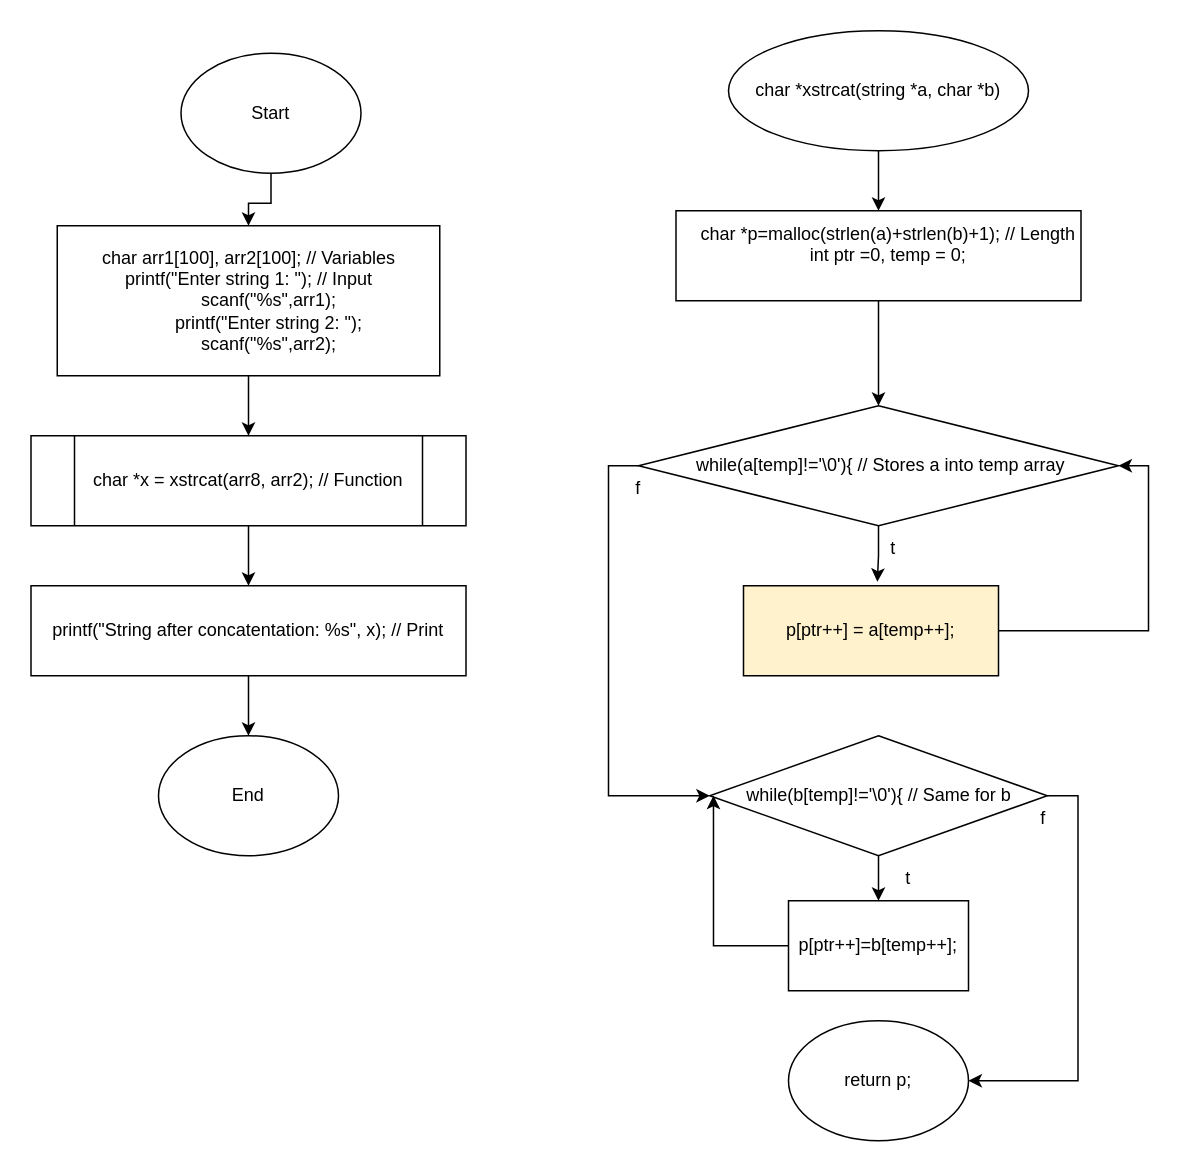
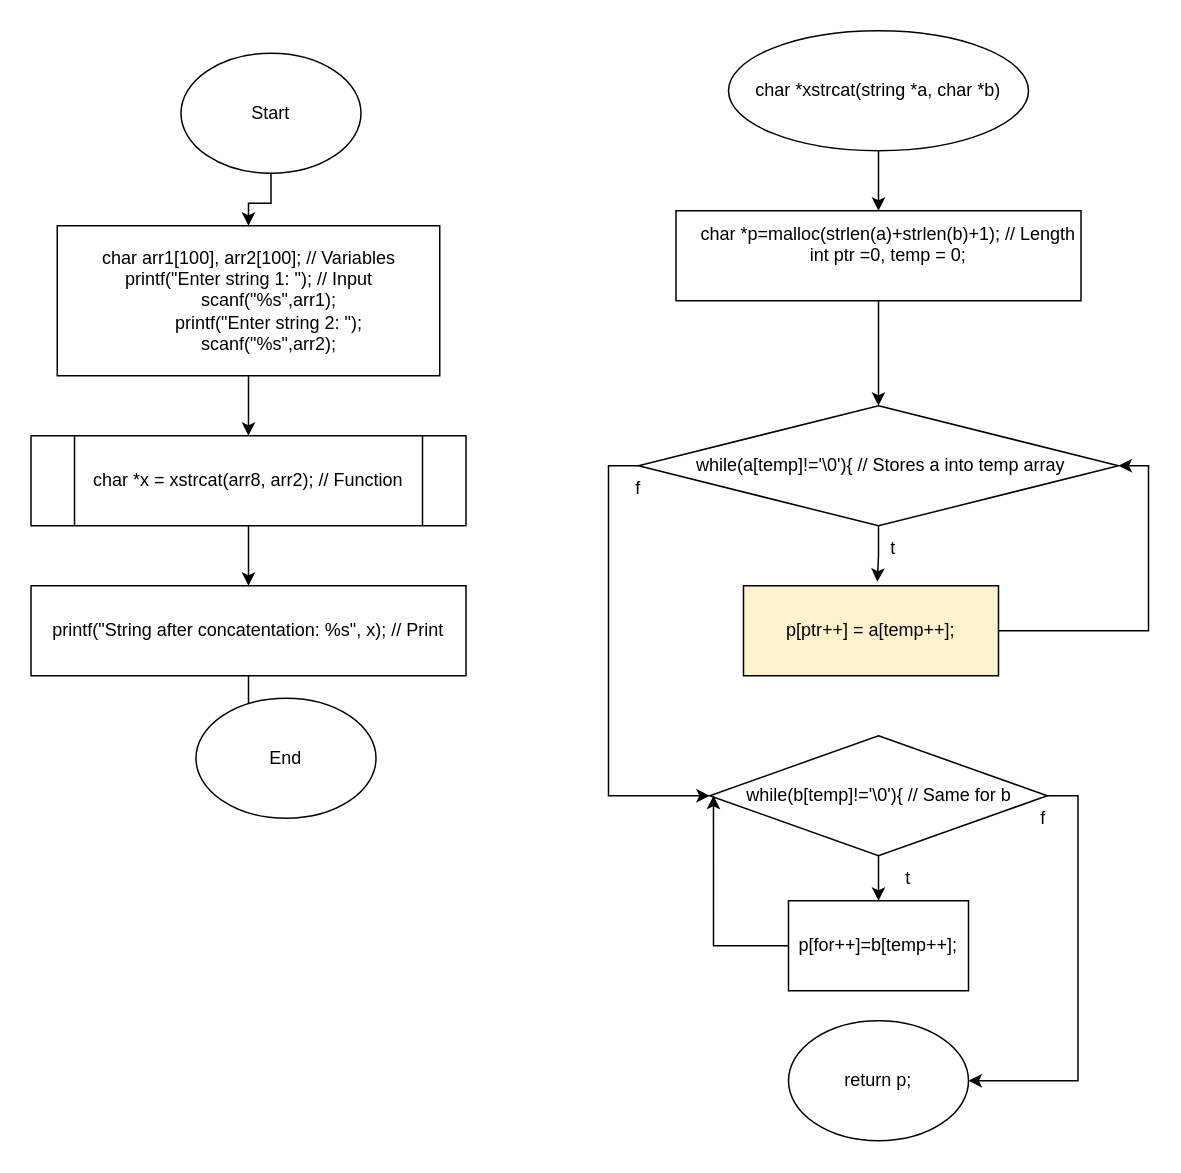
  <mxCell id="0" />
  <mxCell id="1" parent="0" />
  <mxCell id="2" style="edgeStyle=orthogonalEdgeStyle;rounded=0;orthogonalLoop=1;jettySize=auto;html=1;entryX=0.5;entryY=0;entryDx=0;entryDy=0;" edge="1" parent="1" source="3" target="5"><mxGeometry relative="1" as="geometry" /></mxCell>
  <mxCell id="3" value="Start" style="ellipse;whiteSpace=wrap;html=1;" vertex="1" parent="1"><mxGeometry x="120" y="35" width="120" height="80" as="geometry" /></mxCell>
  <mxCell id="4" style="edgeStyle=orthogonalEdgeStyle;rounded=0;orthogonalLoop=1;jettySize=auto;html=1;entryX=0.5;entryY=0;entryDx=0;entryDy=0;" edge="1" parent="1" source="5" target="7"><mxGeometry relative="1" as="geometry" /></mxCell>
  <mxCell id="5" value="char arr1[100], arr2[100]; // Variables&lt;br&gt;&lt;div&gt;printf(&quot;Enter string 1: &quot;); // Input&lt;/div&gt;&lt;div&gt;&amp;nbsp; &amp;nbsp; &amp;nbsp; &amp;nbsp; scanf(&quot;%s&quot;,arr1);&lt;/div&gt;&lt;div&gt;&amp;nbsp; &amp;nbsp; &amp;nbsp; &amp;nbsp; printf(&quot;Enter string 2: &quot;);&lt;/div&gt;&lt;div&gt;&amp;nbsp; &amp;nbsp; &amp;nbsp; &amp;nbsp; scanf(&quot;%s&quot;,arr2);&lt;/div&gt;" style="rounded=0;whiteSpace=wrap;html=1;" vertex="1" parent="1"><mxGeometry x="37.5" y="150" width="255" height="100" as="geometry" /></mxCell>
  <mxCell id="6" style="edgeStyle=orthogonalEdgeStyle;rounded=0;orthogonalLoop=1;jettySize=auto;html=1;entryX=0.5;entryY=0;entryDx=0;entryDy=0;" edge="1" parent="1" source="7" target="9"><mxGeometry relative="1" as="geometry" /></mxCell>
  <mxCell id="7" value="char *x = xstrcat(arr8, arr2); // Function" style="shape=process;whiteSpace=wrap;html=1;backgroundOutline=1;" vertex="1" parent="1"><mxGeometry x="20" y="290" width="290" height="60" as="geometry" /></mxCell>
  <mxCell id="8" style="edgeStyle=orthogonalEdgeStyle;rounded=0;orthogonalLoop=1;jettySize=auto;html=1;entryX=0.5;entryY=0;entryDx=0;entryDy=0;" edge="1" parent="1" source="9" target="10"><mxGeometry relative="1" as="geometry" /></mxCell>
  <mxCell id="9" value="printf(&quot;String after concatentation: %s&quot;, x); // Print" style="rounded=0;whiteSpace=wrap;html=1;" vertex="1" parent="1"><mxGeometry x="20" y="390" width="290" height="60" as="geometry" /></mxCell>
- <mxCell id="10" value="End" style="ellipse;whiteSpace=wrap;html=1;" vertex="1" parent="1"><mxGeometry x="105" y="490" width="120" height="80" as="geometry" /></mxCell>
+ <mxCell id="10" value="End" style="ellipse;whiteSpace=wrap;html=1;" vertex="1" parent="1"><mxGeometry x="130" y="465" width="120" height="80" as="geometry" /></mxCell>
  <mxCell id="11" style="edgeStyle=orthogonalEdgeStyle;rounded=0;orthogonalLoop=1;jettySize=auto;html=1;entryX=0.5;entryY=0;entryDx=0;entryDy=0;" edge="1" parent="1" source="12" target="14"><mxGeometry relative="1" as="geometry" /></mxCell>
  <mxCell id="12" value="char *xstrcat(string *a, char *b)" style="ellipse;whiteSpace=wrap;html=1;" vertex="1" parent="1"><mxGeometry x="485" y="20" width="200" height="80" as="geometry" /></mxCell>
  <mxCell id="13" style="edgeStyle=orthogonalEdgeStyle;rounded=0;orthogonalLoop=1;jettySize=auto;html=1;entryX=0.5;entryY=0;entryDx=0;entryDy=0;" edge="1" parent="1" source="14" target="17"><mxGeometry relative="1" as="geometry" /></mxCell>
  <mxCell id="14" value="&lt;div&gt;&amp;nbsp; &amp;nbsp; char *p=malloc(strlen(a)+strlen(b)+1); // Length&lt;/div&gt;&lt;div&gt;&amp;nbsp; &amp;nbsp; int ptr =0, temp = 0;&lt;/div&gt;&lt;div&gt;&lt;br&gt;&lt;/div&gt;" style="rounded=0;whiteSpace=wrap;html=1;" vertex="1" parent="1"><mxGeometry x="450" y="140" width="270" height="60" as="geometry" /></mxCell>
  <mxCell id="15" style="edgeStyle=orthogonalEdgeStyle;rounded=0;orthogonalLoop=1;jettySize=auto;html=1;entryX=0.525;entryY=-0.044;entryDx=0;entryDy=0;entryPerimeter=0;" edge="1" parent="1" source="17" target="19"><mxGeometry relative="1" as="geometry"><mxPoint x="585" y="380" as="targetPoint" /></mxGeometry></mxCell>
  <mxCell id="16" style="edgeStyle=orthogonalEdgeStyle;rounded=0;orthogonalLoop=1;jettySize=auto;html=1;exitX=0;exitY=0.5;exitDx=0;exitDy=0;entryX=0;entryY=0.5;entryDx=0;entryDy=0;" edge="1" parent="1" source="17" target="22"><mxGeometry relative="1" as="geometry" /></mxCell>
  <mxCell id="17" value="&amp;nbsp;while(a[temp]!='\0'){ // Stores a into temp array" style="rhombus;whiteSpace=wrap;html=1;" vertex="1" parent="1"><mxGeometry x="425" y="270" width="320" height="80" as="geometry" /></mxCell>
  <mxCell id="18" style="edgeStyle=orthogonalEdgeStyle;rounded=0;orthogonalLoop=1;jettySize=auto;html=1;entryX=1;entryY=0.5;entryDx=0;entryDy=0;" edge="1" parent="1" source="19" target="17"><mxGeometry relative="1" as="geometry"><Array as="points"><mxPoint x="765" y="420" /><mxPoint x="765" y="310" /></Array></mxGeometry></mxCell>
  <mxCell id="19" value="p[ptr++] = a[temp++];" style="rounded=0;whiteSpace=wrap;html=1;fillColor=#fff2cc;" vertex="1" parent="1"><mxGeometry x="495" y="390" width="170" height="60" as="geometry" /></mxCell>
  <mxCell id="20" style="edgeStyle=orthogonalEdgeStyle;rounded=0;orthogonalLoop=1;jettySize=auto;html=1;entryX=0.5;entryY=0;entryDx=0;entryDy=0;" edge="1" parent="1" source="22" target="24"><mxGeometry relative="1" as="geometry" /></mxCell>
  <mxCell id="21" style="edgeStyle=orthogonalEdgeStyle;rounded=0;orthogonalLoop=1;jettySize=auto;html=1;entryX=1;entryY=0.5;entryDx=0;entryDy=0;" edge="1" parent="1" source="22" target="25"><mxGeometry relative="1" as="geometry"><Array as="points"><mxPoint x="718" y="530" /><mxPoint x="718" y="720" /></Array></mxGeometry></mxCell>
  <mxCell id="22" value="while(b[temp]!='\0'){ // Same for b" style="rhombus;whiteSpace=wrap;html=1;" vertex="1" parent="1"><mxGeometry x="472.5" y="490" width="225" height="80" as="geometry" /></mxCell>
  <mxCell id="23" style="edgeStyle=orthogonalEdgeStyle;rounded=0;orthogonalLoop=1;jettySize=auto;html=1;exitX=0;exitY=0.5;exitDx=0;exitDy=0;entryX=0.011;entryY=0.5;entryDx=0;entryDy=0;entryPerimeter=0;" edge="1" parent="1" source="24" target="22"><mxGeometry relative="1" as="geometry" /></mxCell>
- <mxCell id="24" value="p[ptr++]=b[temp++];" style="rounded=0;whiteSpace=wrap;html=1;" vertex="1" parent="1"><mxGeometry x="525" y="600" width="120" height="60" as="geometry" /></mxCell>
+ <mxCell id="24" value="p[for++]=b[temp++];" style="rounded=0;whiteSpace=wrap;html=1;" vertex="1" parent="1"><mxGeometry x="525" y="600" width="120" height="60" as="geometry" /></mxCell>
  <mxCell id="25" value="return p;" style="ellipse;whiteSpace=wrap;html=1;" vertex="1" parent="1"><mxGeometry x="525" y="680" width="120" height="80" as="geometry" /></mxCell>
  <mxCell id="26" value="t" style="text;html=1;strokeColor=none;fillColor=none;align=center;verticalAlign=middle;whiteSpace=wrap;rounded=0;" vertex="1" parent="1"><mxGeometry x="575" y="570" width="60" height="30" as="geometry" /></mxCell>
  <mxCell id="27" value="t" style="text;html=1;strokeColor=none;fillColor=none;align=center;verticalAlign=middle;whiteSpace=wrap;rounded=0;" vertex="1" parent="1"><mxGeometry x="565" y="350" width="60" height="30" as="geometry" /></mxCell>
  <mxCell id="28" value="f" style="text;html=1;strokeColor=none;fillColor=none;align=center;verticalAlign=middle;whiteSpace=wrap;rounded=0;" vertex="1" parent="1"><mxGeometry x="395" y="310" width="60" height="30" as="geometry" /></mxCell>
  <mxCell id="29" value="f" style="text;html=1;strokeColor=none;fillColor=none;align=center;verticalAlign=middle;whiteSpace=wrap;rounded=0;" vertex="1" parent="1"><mxGeometry x="665" y="530" width="60" height="30" as="geometry" /></mxCell>
